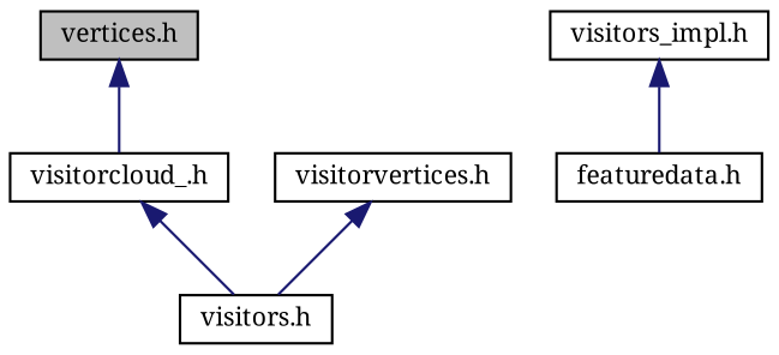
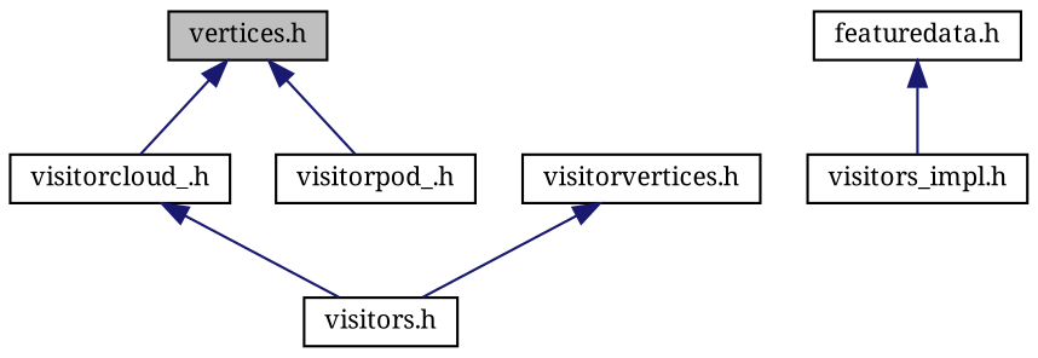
  digraph {
    fontname="Noto Serif"
    node [color=black fillcolor=white fontname="Noto Serif" fontsize=10 shape=record style=filled]
    edge [color=midnightblue dir=back fontname="Noto Serif" fontsize=10 labelfontname=Helvetica labelfontsize=10 style=solid]
    n1 [fillcolor=grey75 fontcolor=black height=0.2 label="vertices.h" width=0.4]
    n2 [height=0.2 label="visitorcloud_.h" width=0.4]
+   n3 [height=0.2 label="visitorpod_.h" width=0.4]
    n4 [height=0.2 label="visitors.h" width=0.4]
    n5 [height=0.2 label="visitorvertices.h" width=0.4]
    n6 [height=0.2 label="featuredata.h" width=0.4]
    n7 [height=0.2 label="visitors_impl.h" width=0.4]
    n1 -> n2
+   n1 -> n3
    n2 -> n4
    n5 -> n4
-   n7 -> n6
+   n6 -> n7
  }
